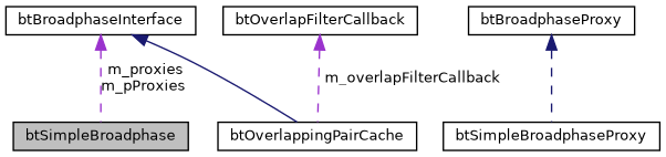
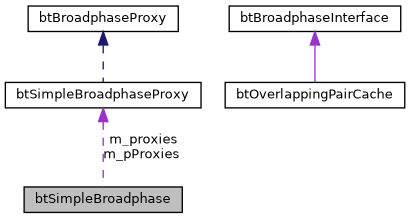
  digraph {
    node [color=black fillcolor=white fontname=Helvetica fontsize=10 shape=record style=filled]
    edge [color=midnightblue dir=back fontname=Helvetica fontsize=10 labelfontname=Helvetica labelfontsize=10 style=dashed]
    n1 [fillcolor=grey75 fontcolor=black height=0.2 label=btSimpleBroadphase width=0.4]
    n2 [height=0.2 label=btOverlappingPairCache width=0.4]
    n3 [height=0.2 label=btBroadphaseInterface width=0.4]
-   n4 [height=0.2 label=btOverlapFilterCallback width=0.4]
    n5 [height=0.2 label=btSimpleBroadphaseProxy width=0.4]
    n6 [height=0.2 label=btBroadphaseProxy width=0.4]
-   n3 -> n2 [style=solid]
-   n4 -> n2 [color=darkorchid3 label=" m_overlapFilterCallback"]
-   n3 -> n1 [color=darkorchid3 label=" m_proxies\nm_pProxies"]
+   n3 -> n2 [color=darkorchid3 style=solid]
+   n5 -> n1 [color=darkorchid3 label=" m_proxies\nm_pProxies"]
    n6 -> n5
  }
